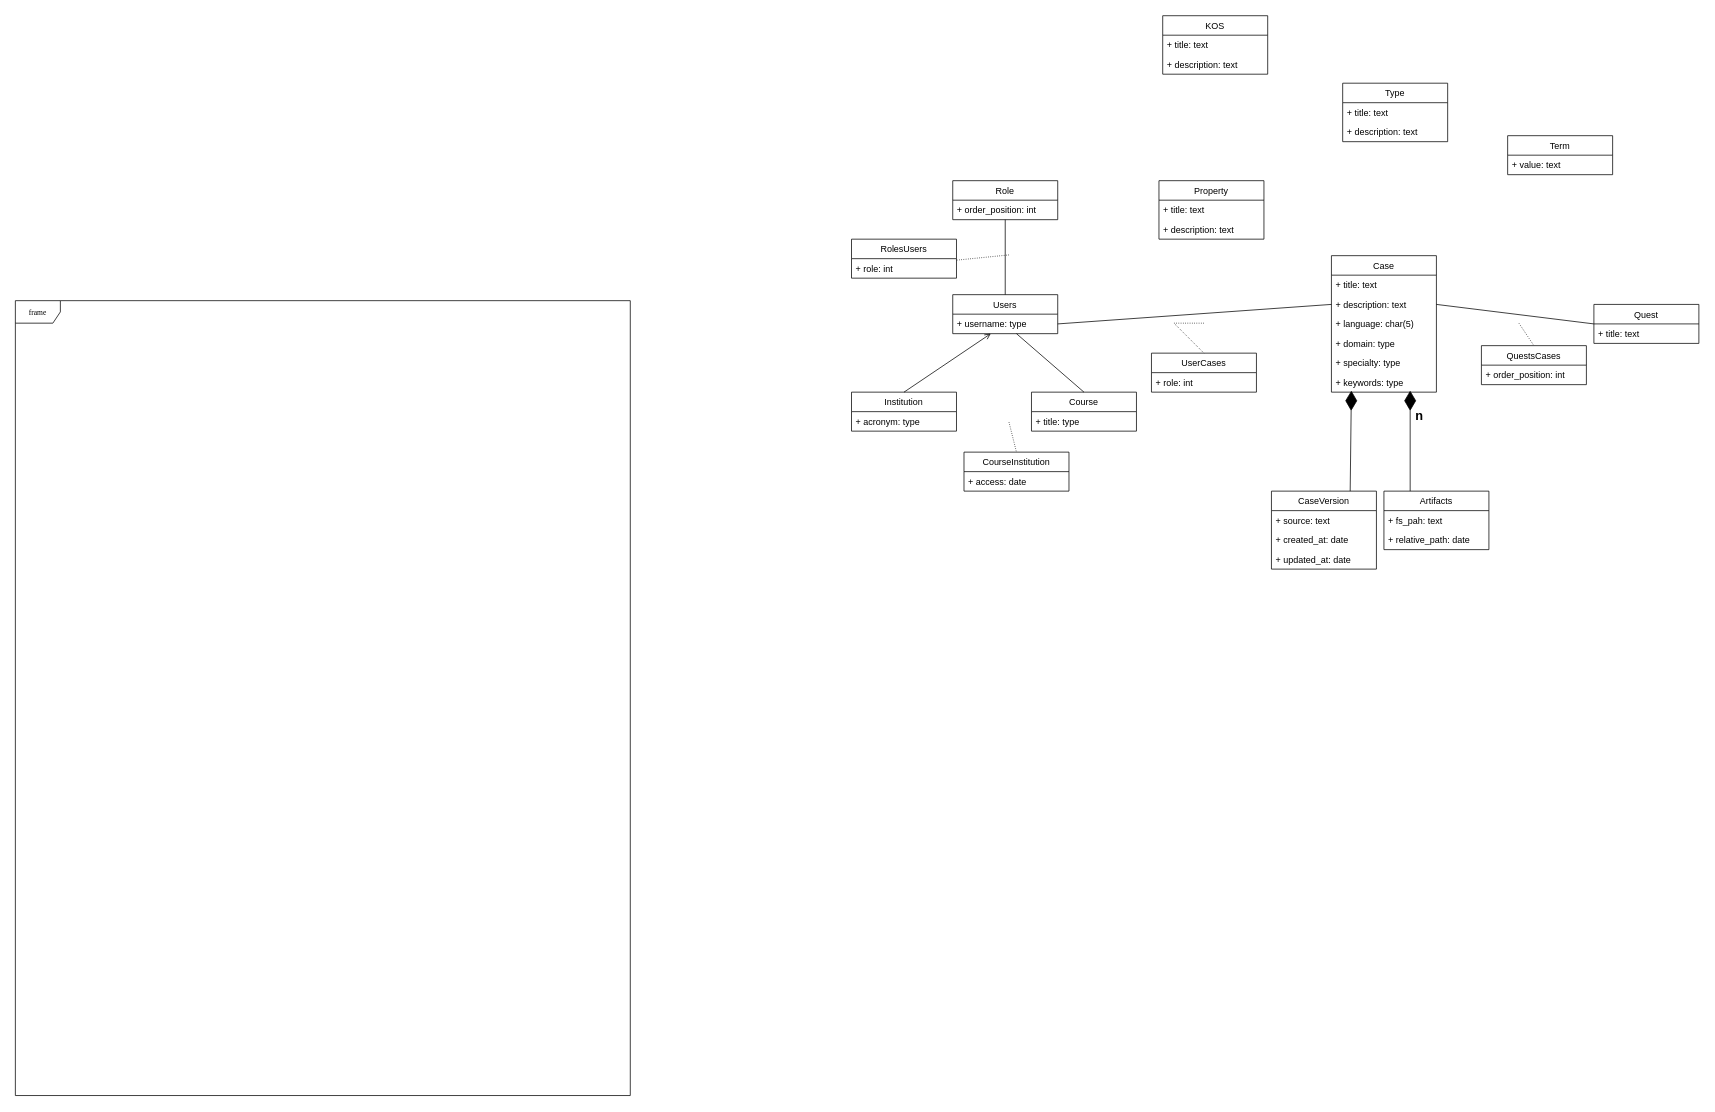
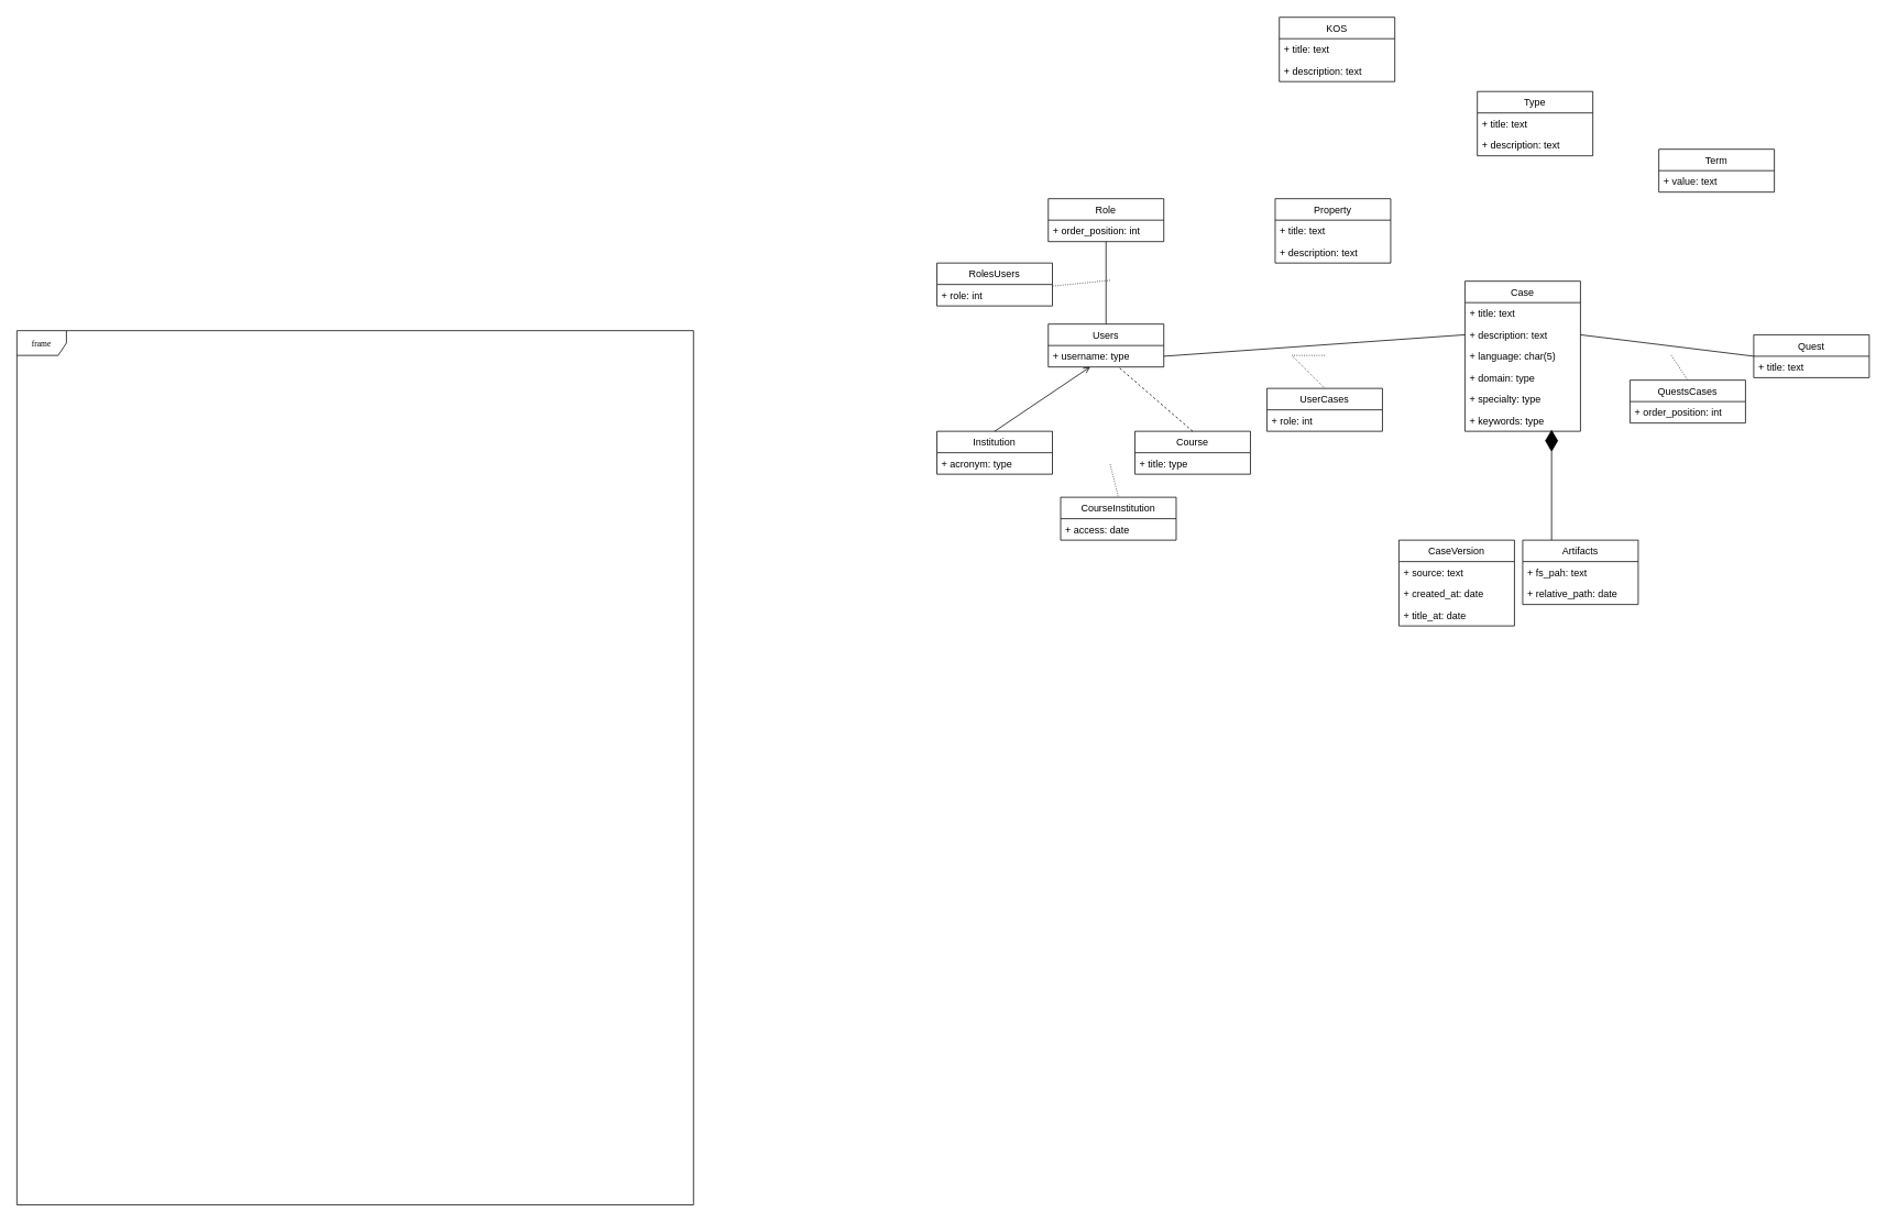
  <mxCell id="0" />
  <mxCell id="1" parent="0" />
  <mxCell id="2" value="Type" style="swimlane;fontStyle=0;childLayout=stackLayout;horizontal=1;startSize=26;fillColor=none;horizontalStack=0;resizeParent=1;resizeParentMax=0;resizeLast=0;collapsible=1;marginBottom=0;" vertex="1" parent="1"><mxGeometry x="1790" y="110" width="140" height="78" as="geometry" /></mxCell>
  <mxCell id="3" value="+ title: text" style="text;strokeColor=none;fillColor=none;align=left;verticalAlign=top;spacingLeft=4;spacingRight=4;overflow=hidden;rotatable=0;points=[[0,0.5],[1,0.5]];portConstraint=eastwest;" vertex="1" parent="2"><mxGeometry y="26" width="140" height="26" as="geometry" /></mxCell>
  <mxCell id="4" value="+ description: text" style="text;strokeColor=none;fillColor=none;align=left;verticalAlign=top;spacingLeft=4;spacingRight=4;overflow=hidden;rotatable=0;points=[[0,0.5],[1,0.5]];portConstraint=eastwest;" vertex="1" parent="2"><mxGeometry y="52" width="140" height="26" as="geometry" /></mxCell>
  <mxCell id="5" value="Term" style="swimlane;fontStyle=0;childLayout=stackLayout;horizontal=1;startSize=26;fillColor=none;horizontalStack=0;resizeParent=1;resizeParentMax=0;resizeLast=0;collapsible=1;marginBottom=0;" vertex="1" parent="1"><mxGeometry x="2010" y="180" width="140" height="52" as="geometry" /></mxCell>
  <mxCell id="6" value="+ value: text" style="text;strokeColor=none;fillColor=none;align=left;verticalAlign=top;spacingLeft=4;spacingRight=4;overflow=hidden;rotatable=0;points=[[0,0.5],[1,0.5]];portConstraint=eastwest;" vertex="1" parent="5"><mxGeometry y="26" width="140" height="26" as="geometry" /></mxCell>
  <mxCell id="7" value="KOS" style="swimlane;fontStyle=0;childLayout=stackLayout;horizontal=1;startSize=26;fillColor=none;horizontalStack=0;resizeParent=1;resizeParentMax=0;resizeLast=0;collapsible=1;marginBottom=0;" vertex="1" parent="1"><mxGeometry x="1550" y="20" width="140" height="78" as="geometry" /></mxCell>
  <mxCell id="8" value="+ title: text" style="text;strokeColor=none;fillColor=none;align=left;verticalAlign=top;spacingLeft=4;spacingRight=4;overflow=hidden;rotatable=0;points=[[0,0.5],[1,0.5]];portConstraint=eastwest;" vertex="1" parent="7"><mxGeometry y="26" width="140" height="26" as="geometry" /></mxCell>
  <mxCell id="9" value="+ description: text" style="text;strokeColor=none;fillColor=none;align=left;verticalAlign=top;spacingLeft=4;spacingRight=4;overflow=hidden;rotatable=0;points=[[0,0.5],[1,0.5]];portConstraint=eastwest;" vertex="1" parent="7"><mxGeometry y="52" width="140" height="26" as="geometry" /></mxCell>
  <mxCell id="10" value="frame" style="shape=umlFrame;whiteSpace=wrap;html=1;rounded=0;shadow=0;comic=0;labelBackgroundColor=none;strokeWidth=1;fontFamily=Verdana;fontSize=10;align=center;" parent="1" vertex="1"><mxGeometry x="20" y="400" width="820" height="1060" as="geometry" /></mxCell>
- <mxCell id="11" value="" style="endArrow=diamondThin;endFill=1;endSize=24;html=1;exitX=0.75;exitY=0;exitDx=0;exitDy=0;entryX=0.19;entryY=0.923;entryDx=0;entryDy=0;entryPerimeter=0;" edge="1" parent="1" source="60" target="52"><mxGeometry width="160" relative="1" as="geometry"><mxPoint x="2052" y="384.012" as="sourcePoint" /><mxPoint x="1795" y="530" as="targetPoint" /></mxGeometry></mxCell>
- <mxCell id="12" value="&lt;b&gt;&lt;font style=&quot;font-size: 17px&quot;&gt;n&lt;/font&gt;&lt;/b&gt;" style="edgeLabel;html=1;align=center;verticalAlign=middle;resizable=0;points=[];" vertex="1" connectable="0" parent="11"><mxGeometry x="0.293" y="1" relative="1" as="geometry"><mxPoint x="91" y="-12.71" as="offset" /></mxGeometry></mxCell>
  <mxCell id="13" value="" style="endArrow=diamondThin;endFill=1;endSize=24;html=1;exitX=0.25;exitY=0;exitDx=0;exitDy=0;" edge="1" parent="1" source="57"><mxGeometry width="160" relative="1" as="geometry"><mxPoint x="1755" y="320" as="sourcePoint" /><mxPoint x="1880" y="520" as="targetPoint" /></mxGeometry></mxCell>
  <mxCell id="14" value="" style="endArrow=none;html=1;rounded=0;dashed=1;dashPattern=1 2;entryX=0.5;entryY=0;entryDx=0;entryDy=0;" edge="1" parent="1" target="31"><mxGeometry relative="1" as="geometry"><mxPoint x="1345" y="562" as="sourcePoint" /><mxPoint x="1655" y="642" as="targetPoint" /></mxGeometry></mxCell>
  <mxCell id="15" value="" style="resizable=0;html=1;align=left;verticalAlign=bottom;" connectable="0" vertex="1" parent="14"><mxGeometry x="-1" relative="1" as="geometry" /></mxCell>
  <mxCell id="16" value="" style="resizable=0;html=1;align=right;verticalAlign=bottom;" connectable="0" vertex="1" parent="14"><mxGeometry x="1" relative="1" as="geometry" /></mxCell>
  <mxCell id="17" value="" style="endArrow=open;html=1;rounded=0;exitX=0.5;exitY=0;exitDx=0;exitDy=0;" edge="1" parent="1" source="55" target="34"><mxGeometry relative="1" as="geometry"><mxPoint x="1500" y="462" as="sourcePoint" /><mxPoint x="1660" y="462" as="targetPoint" /></mxGeometry></mxCell>
- <mxCell id="18" value="" style="endArrow=none;html=1;rounded=0;exitX=0.5;exitY=0;exitDx=0;exitDy=0;" edge="1" parent="1" source="53" target="34"><mxGeometry relative="1" as="geometry"><mxPoint x="1380" y="532" as="sourcePoint" /><mxPoint x="1354.286" y="454" as="targetPoint" /></mxGeometry></mxCell>
+ <mxCell id="18" value="" style="endArrow=none;html=1;rounded=0;exitX=0.5;exitY=0;exitDx=0;exitDy=0;dashed=1;" edge="1" parent="1" source="53" target="34"><mxGeometry relative="1" as="geometry"><mxPoint x="1380" y="532" as="sourcePoint" /><mxPoint x="1354.286" y="454" as="targetPoint" /></mxGeometry></mxCell>
  <mxCell id="19" value="" style="endArrow=none;endFill=0;endSize=12;html=1;entryX=0;entryY=0.5;entryDx=0;entryDy=0;exitX=1;exitY=0.5;exitDx=0;exitDy=0;" edge="1" parent="1" source="34" target="48"><mxGeometry width="160" relative="1" as="geometry"><mxPoint x="1250" y="526" as="sourcePoint" /><mxPoint x="1420" y="526" as="targetPoint" /></mxGeometry></mxCell>
  <mxCell id="20" value="" style="endArrow=none;html=1;rounded=0;dashed=1;dashPattern=1 2;entryX=0.5;entryY=0;entryDx=0;entryDy=0;" edge="1" parent="1" target="35"><mxGeometry relative="1" as="geometry"><mxPoint x="1605" y="430" as="sourcePoint" /><mxPoint x="1615" y="470" as="targetPoint" /><Array as="points"><mxPoint x="1565" y="430" /></Array></mxGeometry></mxCell>
  <mxCell id="21" value="" style="resizable=0;html=1;align=left;verticalAlign=bottom;" connectable="0" vertex="1" parent="20"><mxGeometry x="-1" relative="1" as="geometry" /></mxCell>
  <mxCell id="22" value="" style="resizable=0;html=1;align=right;verticalAlign=bottom;" connectable="0" vertex="1" parent="20"><mxGeometry x="1" relative="1" as="geometry" /></mxCell>
  <mxCell id="23" value="" style="endArrow=none;endFill=0;endSize=12;html=1;entryX=0;entryY=0.5;entryDx=0;entryDy=0;exitX=1;exitY=0.5;exitDx=0;exitDy=0;" edge="1" parent="1" source="48" target="37"><mxGeometry width="160" relative="1" as="geometry"><mxPoint x="1420" y="441" as="sourcePoint" /><mxPoint x="1785" y="441" as="targetPoint" /></mxGeometry></mxCell>
  <mxCell id="24" value="" style="endArrow=none;html=1;rounded=0;dashed=1;dashPattern=1 2;entryX=0.5;entryY=0;entryDx=0;entryDy=0;" edge="1" target="39" parent="1"><mxGeometry relative="1" as="geometry"><mxPoint x="2025" y="430" as="sourcePoint" /><mxPoint x="2065" y="484" as="targetPoint" /><Array as="points" /></mxGeometry></mxCell>
  <mxCell id="25" value="" style="resizable=0;html=1;align=left;verticalAlign=bottom;" connectable="0" vertex="1" parent="24"><mxGeometry x="-1" relative="1" as="geometry" /></mxCell>
  <mxCell id="26" value="" style="resizable=0;html=1;align=right;verticalAlign=bottom;" connectable="0" vertex="1" parent="24"><mxGeometry x="1" relative="1" as="geometry" /></mxCell>
  <mxCell id="27" value="" style="endArrow=none;endFill=0;endSize=12;html=1;exitX=0.5;exitY=0;exitDx=0;exitDy=0;" edge="1" parent="1" source="33" target="65"><mxGeometry width="160" relative="1" as="geometry"><mxPoint x="1420" y="441" as="sourcePoint" /><mxPoint x="1785" y="441" as="targetPoint" /></mxGeometry></mxCell>
  <mxCell id="28" value="" style="endArrow=none;html=1;rounded=0;dashed=1;dashPattern=1 2;" edge="1" parent="1"><mxGeometry relative="1" as="geometry"><mxPoint x="1345" y="339" as="sourcePoint" /><mxPoint x="1275" y="346" as="targetPoint" /><Array as="points" /></mxGeometry></mxCell>
  <mxCell id="29" value="" style="resizable=0;html=1;align=left;verticalAlign=bottom;" connectable="0" vertex="1" parent="28"><mxGeometry x="-1" relative="1" as="geometry" /></mxCell>
  <mxCell id="30" value="" style="resizable=0;html=1;align=right;verticalAlign=bottom;" connectable="0" vertex="1" parent="28"><mxGeometry x="1" relative="1" as="geometry" /></mxCell>
  <mxCell id="31" value="CourseInstitution" style="swimlane;fontStyle=0;childLayout=stackLayout;horizontal=1;startSize=26;fillColor=none;horizontalStack=0;resizeParent=1;resizeParentMax=0;resizeLast=0;collapsible=1;marginBottom=0;" vertex="1" parent="1"><mxGeometry x="1285" y="602" width="140" height="52" as="geometry" /></mxCell>
  <mxCell id="32" value="+ access: date" style="text;strokeColor=none;fillColor=none;align=left;verticalAlign=top;spacingLeft=4;spacingRight=4;overflow=hidden;rotatable=0;points=[[0,0.5],[1,0.5]];portConstraint=eastwest;" vertex="1" parent="31"><mxGeometry y="26" width="140" height="26" as="geometry" /></mxCell>
  <mxCell id="33" value="Users" style="swimlane;fontStyle=0;childLayout=stackLayout;horizontal=1;startSize=26;fillColor=none;horizontalStack=0;resizeParent=1;resizeParentMax=0;resizeLast=0;collapsible=1;marginBottom=0;" vertex="1" parent="1"><mxGeometry x="1270" y="392" width="140" height="52" as="geometry" /></mxCell>
  <mxCell id="34" value="+ username: type" style="text;strokeColor=none;fillColor=none;align=left;verticalAlign=top;spacingLeft=4;spacingRight=4;overflow=hidden;rotatable=0;points=[[0,0.5],[1,0.5]];portConstraint=eastwest;" vertex="1" parent="33"><mxGeometry y="26" width="140" height="26" as="geometry" /></mxCell>
  <mxCell id="35" value="UserCases" style="swimlane;fontStyle=0;childLayout=stackLayout;horizontal=1;startSize=26;fillColor=none;horizontalStack=0;resizeParent=1;resizeParentMax=0;resizeLast=0;collapsible=1;marginBottom=0;" vertex="1" parent="1"><mxGeometry x="1535" y="470" width="140" height="52" as="geometry" /></mxCell>
  <mxCell id="36" value="+ role: int" style="text;strokeColor=none;fillColor=none;align=left;verticalAlign=top;spacingLeft=4;spacingRight=4;overflow=hidden;rotatable=0;points=[[0,0.5],[1,0.5]];portConstraint=eastwest;" vertex="1" parent="35"><mxGeometry y="26" width="140" height="26" as="geometry" /></mxCell>
  <mxCell id="37" value="Quest" style="swimlane;fontStyle=0;childLayout=stackLayout;horizontal=1;startSize=26;fillColor=none;horizontalStack=0;resizeParent=1;resizeParentMax=0;resizeLast=0;collapsible=1;marginBottom=0;" vertex="1" parent="1"><mxGeometry x="2125" y="405" width="140" height="52" as="geometry" /></mxCell>
  <mxCell id="38" value="+ title: text" style="text;strokeColor=none;fillColor=none;align=left;verticalAlign=top;spacingLeft=4;spacingRight=4;overflow=hidden;rotatable=0;points=[[0,0.5],[1,0.5]];portConstraint=eastwest;" vertex="1" parent="37"><mxGeometry y="26" width="140" height="26" as="geometry" /></mxCell>
  <mxCell id="39" value="QuestsCases" style="swimlane;fontStyle=0;childLayout=stackLayout;horizontal=1;startSize=26;fillColor=none;horizontalStack=0;resizeParent=1;resizeParentMax=0;resizeLast=0;collapsible=1;marginBottom=0;" vertex="1" parent="1"><mxGeometry x="1975" y="460" width="140" height="52" as="geometry" /></mxCell>
  <mxCell id="40" value="+ order_position: int" style="text;strokeColor=none;fillColor=none;align=left;verticalAlign=top;spacingLeft=4;spacingRight=4;overflow=hidden;rotatable=0;points=[[0,0.5],[1,0.5]];portConstraint=eastwest;" vertex="1" parent="39"><mxGeometry y="26" width="140" height="26" as="geometry" /></mxCell>
  <mxCell id="41" value="RolesUsers" style="swimlane;fontStyle=0;childLayout=stackLayout;horizontal=1;startSize=26;fillColor=none;horizontalStack=0;resizeParent=1;resizeParentMax=0;resizeLast=0;collapsible=1;marginBottom=0;" vertex="1" parent="1"><mxGeometry x="1135" y="318" width="140" height="52" as="geometry" /></mxCell>
  <mxCell id="42" value="+ role: int" style="text;strokeColor=none;fillColor=none;align=left;verticalAlign=top;spacingLeft=4;spacingRight=4;overflow=hidden;rotatable=0;points=[[0,0.5],[1,0.5]];portConstraint=eastwest;" vertex="1" parent="41"><mxGeometry y="26" width="140" height="26" as="geometry" /></mxCell>
  <mxCell id="43" value="Property" style="swimlane;fontStyle=0;childLayout=stackLayout;horizontal=1;startSize=26;fillColor=none;horizontalStack=0;resizeParent=1;resizeParentMax=0;resizeLast=0;collapsible=1;marginBottom=0;" vertex="1" parent="1"><mxGeometry x="1545" y="240" width="140" height="78" as="geometry" /></mxCell>
  <mxCell id="44" value="+ title: text" style="text;strokeColor=none;fillColor=none;align=left;verticalAlign=top;spacingLeft=4;spacingRight=4;overflow=hidden;rotatable=0;points=[[0,0.5],[1,0.5]];portConstraint=eastwest;" vertex="1" parent="43"><mxGeometry y="26" width="140" height="26" as="geometry" /></mxCell>
  <mxCell id="45" value="+ description: text" style="text;strokeColor=none;fillColor=none;align=left;verticalAlign=top;spacingLeft=4;spacingRight=4;overflow=hidden;rotatable=0;points=[[0,0.5],[1,0.5]];portConstraint=eastwest;" vertex="1" parent="43"><mxGeometry y="52" width="140" height="26" as="geometry" /></mxCell>
  <mxCell id="46" value="Case" style="swimlane;fontStyle=0;childLayout=stackLayout;horizontal=1;startSize=26;fillColor=none;horizontalStack=0;resizeParent=1;resizeParentMax=0;resizeLast=0;collapsible=1;marginBottom=0;" vertex="1" parent="1"><mxGeometry x="1775" y="340" width="140" height="182" as="geometry" /></mxCell>
  <mxCell id="47" value="+ title: text" style="text;strokeColor=none;fillColor=none;align=left;verticalAlign=top;spacingLeft=4;spacingRight=4;overflow=hidden;rotatable=0;points=[[0,0.5],[1,0.5]];portConstraint=eastwest;" vertex="1" parent="46"><mxGeometry y="26" width="140" height="26" as="geometry" /></mxCell>
  <mxCell id="48" value="+ description: text" style="text;strokeColor=none;fillColor=none;align=left;verticalAlign=top;spacingLeft=4;spacingRight=4;overflow=hidden;rotatable=0;points=[[0,0.5],[1,0.5]];portConstraint=eastwest;" vertex="1" parent="46"><mxGeometry y="52" width="140" height="26" as="geometry" /></mxCell>
  <mxCell id="49" value="+ language: char(5)" style="text;strokeColor=none;fillColor=none;align=left;verticalAlign=top;spacingLeft=4;spacingRight=4;overflow=hidden;rotatable=0;points=[[0,0.5],[1,0.5]];portConstraint=eastwest;" vertex="1" parent="46"><mxGeometry y="78" width="140" height="26" as="geometry" /></mxCell>
  <mxCell id="50" value="+ domain: type" style="text;strokeColor=none;fillColor=none;align=left;verticalAlign=top;spacingLeft=4;spacingRight=4;overflow=hidden;rotatable=0;points=[[0,0.5],[1,0.5]];portConstraint=eastwest;" vertex="1" parent="46"><mxGeometry y="104" width="140" height="26" as="geometry" /></mxCell>
  <mxCell id="51" value="+ specialty: type" style="text;strokeColor=none;fillColor=none;align=left;verticalAlign=top;spacingLeft=4;spacingRight=4;overflow=hidden;rotatable=0;points=[[0,0.5],[1,0.5]];portConstraint=eastwest;" vertex="1" parent="46"><mxGeometry y="130" width="140" height="26" as="geometry" /></mxCell>
  <mxCell id="52" value="+ keywords: type" style="text;strokeColor=none;fillColor=none;align=left;verticalAlign=top;spacingLeft=4;spacingRight=4;overflow=hidden;rotatable=0;points=[[0,0.5],[1,0.5]];portConstraint=eastwest;" vertex="1" parent="46"><mxGeometry y="156" width="140" height="26" as="geometry" /></mxCell>
  <mxCell id="53" value="Course" style="swimlane;fontStyle=0;childLayout=stackLayout;horizontal=1;startSize=26;fillColor=none;horizontalStack=0;resizeParent=1;resizeParentMax=0;resizeLast=0;collapsible=1;marginBottom=0;" vertex="1" parent="1"><mxGeometry x="1375" y="522" width="140" height="52" as="geometry" /></mxCell>
  <mxCell id="54" value="+ title: type" style="text;strokeColor=none;fillColor=none;align=left;verticalAlign=top;spacingLeft=4;spacingRight=4;overflow=hidden;rotatable=0;points=[[0,0.5],[1,0.5]];portConstraint=eastwest;" vertex="1" parent="53"><mxGeometry y="26" width="140" height="26" as="geometry" /></mxCell>
  <mxCell id="55" value="Institution" style="swimlane;fontStyle=0;childLayout=stackLayout;horizontal=1;startSize=26;fillColor=none;horizontalStack=0;resizeParent=1;resizeParentMax=0;resizeLast=0;collapsible=1;marginBottom=0;" vertex="1" parent="1"><mxGeometry x="1135" y="522" width="140" height="52" as="geometry" /></mxCell>
  <mxCell id="56" value="+ acronym: type" style="text;strokeColor=none;fillColor=none;align=left;verticalAlign=top;spacingLeft=4;spacingRight=4;overflow=hidden;rotatable=0;points=[[0,0.5],[1,0.5]];portConstraint=eastwest;" vertex="1" parent="55"><mxGeometry y="26" width="140" height="26" as="geometry" /></mxCell>
  <mxCell id="57" value="Artifacts" style="swimlane;fontStyle=0;childLayout=stackLayout;horizontal=1;startSize=26;fillColor=none;horizontalStack=0;resizeParent=1;resizeParentMax=0;resizeLast=0;collapsible=1;marginBottom=0;" vertex="1" parent="1"><mxGeometry x="1845" y="654" width="140" height="78" as="geometry" /></mxCell>
  <mxCell id="58" value="+ fs_pah: text" style="text;strokeColor=none;fillColor=none;align=left;verticalAlign=top;spacingLeft=4;spacingRight=4;overflow=hidden;rotatable=0;points=[[0,0.5],[1,0.5]];portConstraint=eastwest;" vertex="1" parent="57"><mxGeometry y="26" width="140" height="26" as="geometry" /></mxCell>
  <mxCell id="59" value="+ relative_path: date" style="text;strokeColor=none;fillColor=none;align=left;verticalAlign=top;spacingLeft=4;spacingRight=4;overflow=hidden;rotatable=0;points=[[0,0.5],[1,0.5]];portConstraint=eastwest;" vertex="1" parent="57"><mxGeometry y="52" width="140" height="26" as="geometry" /></mxCell>
  <mxCell id="60" value="CaseVersion" style="swimlane;fontStyle=0;childLayout=stackLayout;horizontal=1;startSize=26;fillColor=none;horizontalStack=0;resizeParent=1;resizeParentMax=0;resizeLast=0;collapsible=1;marginBottom=0;" vertex="1" parent="1"><mxGeometry x="1695" y="654" width="140" height="104" as="geometry" /></mxCell>
  <mxCell id="61" value="+ source: text" style="text;strokeColor=none;fillColor=none;align=left;verticalAlign=top;spacingLeft=4;spacingRight=4;overflow=hidden;rotatable=0;points=[[0,0.5],[1,0.5]];portConstraint=eastwest;" vertex="1" parent="60"><mxGeometry y="26" width="140" height="26" as="geometry" /></mxCell>
  <mxCell id="62" value="+ created_at: date" style="text;strokeColor=none;fillColor=none;align=left;verticalAlign=top;spacingLeft=4;spacingRight=4;overflow=hidden;rotatable=0;points=[[0,0.5],[1,0.5]];portConstraint=eastwest;" vertex="1" parent="60"><mxGeometry y="52" width="140" height="26" as="geometry" /></mxCell>
- <mxCell id="63" value="+ updated_at: date" style="text;strokeColor=none;fillColor=none;align=left;verticalAlign=top;spacingLeft=4;spacingRight=4;overflow=hidden;rotatable=0;points=[[0,0.5],[1,0.5]];portConstraint=eastwest;" vertex="1" parent="60"><mxGeometry y="78" width="140" height="26" as="geometry" /></mxCell>
+ <mxCell id="63" value="+ title_at: date" style="text;strokeColor=none;fillColor=none;align=left;verticalAlign=top;spacingLeft=4;spacingRight=4;overflow=hidden;rotatable=0;points=[[0,0.5],[1,0.5]];portConstraint=eastwest;" vertex="1" parent="60"><mxGeometry y="78" width="140" height="26" as="geometry" /></mxCell>
  <mxCell id="64" value="Role" style="swimlane;fontStyle=0;childLayout=stackLayout;horizontal=1;startSize=26;fillColor=none;horizontalStack=0;resizeParent=1;resizeParentMax=0;resizeLast=0;collapsible=1;marginBottom=0;" vertex="1" parent="1"><mxGeometry x="1270" y="240" width="140" height="52" as="geometry" /></mxCell>
  <mxCell id="65" value="+ order_position: int" style="text;strokeColor=none;fillColor=none;align=left;verticalAlign=top;spacingLeft=4;spacingRight=4;overflow=hidden;rotatable=0;points=[[0,0.5],[1,0.5]];portConstraint=eastwest;" vertex="1" parent="64"><mxGeometry y="26" width="140" height="26" as="geometry" /></mxCell>
